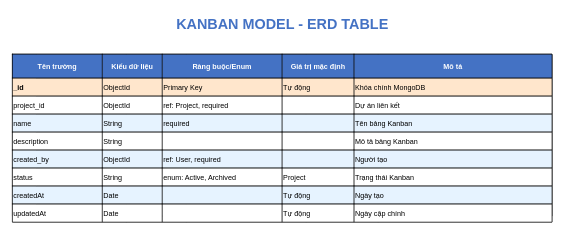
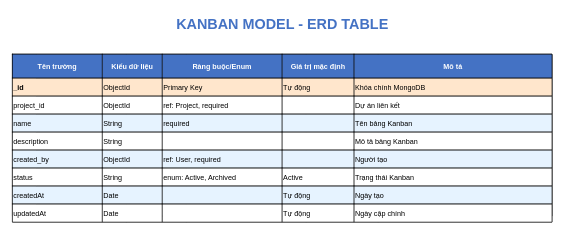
  <mxCell id="0" />
  <mxCell id="1" parent="0" />
  <mxCell id="2" value="KANBAN MODEL - ERD TABLE" style="text;html=1;strokeColor=none;fillColor=none;align=center;fontSize=24;fontStyle=1;fontColor=#4472C4;" parent="1" vertex="1"><mxGeometry x="20" y="20" width="900" height="50" as="geometry" /></mxCell>
  <mxCell id="3" value="" style="shape=table;startSize=0;container=1;collapsible=0;childLayout=tableLayout;fixedRows=1;rowLines=0;fontStyle=1;align=center;resizeLast=1;strokeColor=#000000;fillColor=#ffffff;" parent="1" vertex="1"><mxGeometry x="20" y="90" width="900" height="270" as="geometry" /></mxCell>
  <mxCell id="4" value="" style="shape=tableRow;horizontal=0;fillColor=#4472C4;strokeColor=#000000;" parent="3" vertex="1"><mxGeometry width="900" height="40" as="geometry" /></mxCell>
  <mxCell id="5" value="Tên trường" style="shape=partialRectangle;connectable=0;fillColor=#4472C4;align=center;fontStyle=1;fontSize=12;fontColor=#ffffff;" parent="4" vertex="1"><mxGeometry width="150" height="40" as="geometry" /></mxCell>
  <mxCell id="6" value="Kiểu dữ liệu" style="shape=partialRectangle;connectable=0;fillColor=#4472C4;align=center;fontStyle=1;fontSize=12;fontColor=#ffffff;" parent="4" vertex="1"><mxGeometry x="150" width="100" height="40" as="geometry" /></mxCell>
  <mxCell id="7" value="Ràng buộc/Enum" style="shape=partialRectangle;connectable=0;fillColor=#4472C4;align=center;fontStyle=1;fontSize=12;fontColor=#ffffff;" parent="4" vertex="1"><mxGeometry x="250" width="200" height="40" as="geometry" /></mxCell>
  <mxCell id="8" value="Giá trị mặc định" style="shape=partialRectangle;connectable=0;fillColor=#4472C4;align=center;fontStyle=1;fontSize=12;fontColor=#ffffff;" parent="4" vertex="1"><mxGeometry x="450" width="120" height="40" as="geometry" /></mxCell>
  <mxCell id="9" value="Mô tả" style="shape=partialRectangle;connectable=0;fillColor=#4472C4;align=center;fontStyle=1;fontSize=12;fontColor=#ffffff;" parent="4" vertex="1"><mxGeometry x="570" width="330" height="40" as="geometry" /></mxCell>
  <mxCell id="10" value="" style="shape=tableRow;horizontal=0;fillColor=#FFE6CC;strokeColor=#000000;" parent="3" vertex="1"><mxGeometry y="40" width="900" height="30" as="geometry" /></mxCell>
  <mxCell id="11" value="_id" style="shape=partialRectangle;connectable=0;fillColor=#FFE6CC;align=left;fontStyle=1;" parent="10" vertex="1"><mxGeometry width="150" height="30" as="geometry" /></mxCell>
  <mxCell id="12" value="ObjectId" style="shape=partialRectangle;connectable=0;fillColor=#FFE6CC;align=left;" parent="10" vertex="1"><mxGeometry x="150" width="100" height="30" as="geometry" /></mxCell>
  <mxCell id="13" value="Primary Key" style="shape=partialRectangle;connectable=0;fillColor=#FFE6CC;align=left;" parent="10" vertex="1"><mxGeometry x="250" width="200" height="30" as="geometry" /></mxCell>
  <mxCell id="14" value="Tự động" style="shape=partialRectangle;connectable=0;fillColor=#FFE6CC;align=left;" parent="10" vertex="1"><mxGeometry x="450" width="120" height="30" as="geometry" /></mxCell>
  <mxCell id="15" value="Khóa chính MongoDB" style="shape=partialRectangle;connectable=0;fillColor=#FFE6CC;align=left;" parent="10" vertex="1"><mxGeometry x="570" width="330" height="30" as="geometry" /></mxCell>
  <mxCell id="16" value="" style="shape=tableRow;horizontal=0;fillColor=#ffffff;strokeColor=#000000;" parent="3" vertex="1"><mxGeometry y="70" width="900" height="30" as="geometry" /></mxCell>
  <mxCell id="17" value="project_id" style="shape=partialRectangle;connectable=0;fillColor=#ffffff;align=left;" parent="16" vertex="1"><mxGeometry width="150" height="30" as="geometry" /></mxCell>
  <mxCell id="18" value="ObjectId" style="shape=partialRectangle;connectable=0;fillColor=#ffffff;align=left;" parent="16" vertex="1"><mxGeometry x="150" width="100" height="30" as="geometry" /></mxCell>
  <mxCell id="19" value="ref: Project, required" style="shape=partialRectangle;connectable=0;fillColor=#ffffff;align=left;" parent="16" vertex="1"><mxGeometry x="250" width="200" height="30" as="geometry" /></mxCell>
  <mxCell id="20" value="" style="shape=partialRectangle;connectable=0;fillColor=#ffffff;align=left;" parent="16" vertex="1"><mxGeometry x="450" width="120" height="30" as="geometry" /></mxCell>
  <mxCell id="21" value="Dự án liên kết" style="shape=partialRectangle;connectable=0;fillColor=#ffffff;align=left;" parent="16" vertex="1"><mxGeometry x="570" width="330" height="30" as="geometry" /></mxCell>
  <mxCell id="22" value="" style="shape=tableRow;horizontal=0;fillColor=#E6F3FF;strokeColor=#000000;" parent="3" vertex="1"><mxGeometry y="100" width="900" height="30" as="geometry" /></mxCell>
  <mxCell id="23" value="name" style="shape=partialRectangle;connectable=0;fillColor=#E6F3FF;align=left;" parent="22" vertex="1"><mxGeometry width="150" height="30" as="geometry" /></mxCell>
  <mxCell id="24" value="String" style="shape=partialRectangle;connectable=0;fillColor=#E6F3FF;align=left;" parent="22" vertex="1"><mxGeometry x="150" width="100" height="30" as="geometry" /></mxCell>
  <mxCell id="25" value="required" style="shape=partialRectangle;connectable=0;fillColor=#E6F3FF;align=left;" parent="22" vertex="1"><mxGeometry x="250" width="200" height="30" as="geometry" /></mxCell>
  <mxCell id="26" value="" style="shape=partialRectangle;connectable=0;fillColor=#E6F3FF;align=left;" parent="22" vertex="1"><mxGeometry x="450" width="120" height="30" as="geometry" /></mxCell>
  <mxCell id="27" value="Tên bảng Kanban" style="shape=partialRectangle;connectable=0;fillColor=#E6F3FF;align=left;" parent="22" vertex="1"><mxGeometry x="570" width="330" height="30" as="geometry" /></mxCell>
  <mxCell id="28" value="" style="shape=tableRow;horizontal=0;fillColor=#ffffff;strokeColor=#000000;" parent="3" vertex="1"><mxGeometry y="130" width="900" height="30" as="geometry" /></mxCell>
  <mxCell id="29" value="description" style="shape=partialRectangle;connectable=0;fillColor=#ffffff;align=left;" parent="28" vertex="1"><mxGeometry width="150" height="30" as="geometry" /></mxCell>
  <mxCell id="30" value="String" style="shape=partialRectangle;connectable=0;fillColor=#ffffff;align=left;" parent="28" vertex="1"><mxGeometry x="150" width="100" height="30" as="geometry" /></mxCell>
  <mxCell id="31" value="" style="shape=partialRectangle;connectable=0;fillColor=#ffffff;align=left;" parent="28" vertex="1"><mxGeometry x="250" width="200" height="30" as="geometry" /></mxCell>
  <mxCell id="32" value="" style="shape=partialRectangle;connectable=0;fillColor=#ffffff;align=left;" parent="28" vertex="1"><mxGeometry x="450" width="120" height="30" as="geometry" /></mxCell>
  <mxCell id="33" value="Mô tả bảng Kanban" style="shape=partialRectangle;connectable=0;fillColor=#ffffff;align=left;" parent="28" vertex="1"><mxGeometry x="570" width="330" height="30" as="geometry" /></mxCell>
  <mxCell id="34" value="" style="shape=tableRow;horizontal=0;fillColor=#E6F3FF;strokeColor=#000000;" parent="3" vertex="1"><mxGeometry y="160" width="900" height="30" as="geometry" /></mxCell>
  <mxCell id="35" value="created_by" style="shape=partialRectangle;connectable=0;fillColor=#E6F3FF;align=left;" parent="34" vertex="1"><mxGeometry width="150" height="30" as="geometry" /></mxCell>
  <mxCell id="36" value="ObjectId" style="shape=partialRectangle;connectable=0;fillColor=#E6F3FF;align=left;" parent="34" vertex="1"><mxGeometry x="150" width="100" height="30" as="geometry" /></mxCell>
  <mxCell id="37" value="ref: User, required" style="shape=partialRectangle;connectable=0;fillColor=#E6F3FF;align=left;" parent="34" vertex="1"><mxGeometry x="250" width="200" height="30" as="geometry" /></mxCell>
  <mxCell id="38" value="" style="shape=partialRectangle;connectable=0;fillColor=#E6F3FF;align=left;" parent="34" vertex="1"><mxGeometry x="450" width="120" height="30" as="geometry" /></mxCell>
  <mxCell id="39" value="Người tạo" style="shape=partialRectangle;connectable=0;fillColor=#E6F3FF;align=left;" parent="34" vertex="1"><mxGeometry x="570" width="330" height="30" as="geometry" /></mxCell>
  <mxCell id="40" value="" style="shape=tableRow;horizontal=0;fillColor=#ffffff;strokeColor=#000000;" parent="3" vertex="1"><mxGeometry y="190" width="900" height="30" as="geometry" /></mxCell>
  <mxCell id="41" value="status" style="shape=partialRectangle;connectable=0;fillColor=#ffffff;align=left;" parent="40" vertex="1"><mxGeometry width="150" height="30" as="geometry" /></mxCell>
  <mxCell id="42" value="String" style="shape=partialRectangle;connectable=0;fillColor=#ffffff;align=left;" parent="40" vertex="1"><mxGeometry x="150" width="100" height="30" as="geometry" /></mxCell>
  <mxCell id="43" value="enum: Active, Archived" style="shape=partialRectangle;connectable=0;fillColor=#ffffff;align=left;" parent="40" vertex="1"><mxGeometry x="250" width="200" height="30" as="geometry" /></mxCell>
- <mxCell id="44" value="Project" style="shape=partialRectangle;connectable=0;fillColor=#ffffff;align=left;" parent="40" vertex="1"><mxGeometry x="450" width="120" height="30" as="geometry" /></mxCell>
+ <mxCell id="44" value="Active" style="shape=partialRectangle;connectable=0;fillColor=#ffffff;align=left;" parent="40" vertex="1"><mxGeometry x="450" width="120" height="30" as="geometry" /></mxCell>
  <mxCell id="45" value="Trạng thái Kanban" style="shape=partialRectangle;connectable=0;fillColor=#ffffff;align=left;" parent="40" vertex="1"><mxGeometry x="570" width="330" height="30" as="geometry" /></mxCell>
  <mxCell id="46" value="" style="shape=tableRow;horizontal=0;fillColor=#E6F3FF;strokeColor=#000000;" parent="3" vertex="1"><mxGeometry y="220" width="900" height="30" as="geometry" /></mxCell>
  <mxCell id="47" value="createdAt" style="shape=partialRectangle;connectable=0;fillColor=#E6F3FF;align=left;" parent="46" vertex="1"><mxGeometry width="150" height="30" as="geometry" /></mxCell>
  <mxCell id="48" value="Date" style="shape=partialRectangle;connectable=0;fillColor=#E6F3FF;align=left;" parent="46" vertex="1"><mxGeometry x="150" width="100" height="30" as="geometry" /></mxCell>
  <mxCell id="49" value="" style="shape=partialRectangle;connectable=0;fillColor=#E6F3FF;align=left;" parent="46" vertex="1"><mxGeometry x="250" width="200" height="30" as="geometry" /></mxCell>
  <mxCell id="50" value="Tự động" style="shape=partialRectangle;connectable=0;fillColor=#E6F3FF;align=left;" parent="46" vertex="1"><mxGeometry x="450" width="120" height="30" as="geometry" /></mxCell>
  <mxCell id="51" value="Ngày tạo" style="shape=partialRectangle;connectable=0;fillColor=#E6F3FF;align=left;" parent="46" vertex="1"><mxGeometry x="570" width="330" height="30" as="geometry" /></mxCell>
  <mxCell id="52" value="" style="shape=tableRow;horizontal=0;fillColor=#ffffff;strokeColor=#000000;" parent="3" vertex="1"><mxGeometry y="250" width="900" height="30" as="geometry" /></mxCell>
  <mxCell id="53" value="updatedAt" style="shape=partialRectangle;connectable=0;fillColor=#ffffff;align=left;" parent="52" vertex="1"><mxGeometry width="150" height="30" as="geometry" /></mxCell>
  <mxCell id="54" value="Date" style="shape=partialRectangle;connectable=0;fillColor=#ffffff;align=left;" parent="52" vertex="1"><mxGeometry x="150" width="100" height="30" as="geometry" /></mxCell>
  <mxCell id="55" value="" style="shape=partialRectangle;connectable=0;fillColor=#ffffff;align=left;" parent="52" vertex="1"><mxGeometry x="250" width="200" height="30" as="geometry" /></mxCell>
  <mxCell id="56" value="Tự động" style="shape=partialRectangle;connectable=0;fillColor=#ffffff;align=left;" parent="52" vertex="1"><mxGeometry x="450" width="120" height="30" as="geometry" /></mxCell>
  <mxCell id="57" value="Ngày cập chính" style="shape=partialRectangle;connectable=0;fillColor=#ffffff;align=left;" parent="52" vertex="1"><mxGeometry x="570" width="330" height="30" as="geometry" /></mxCell>
